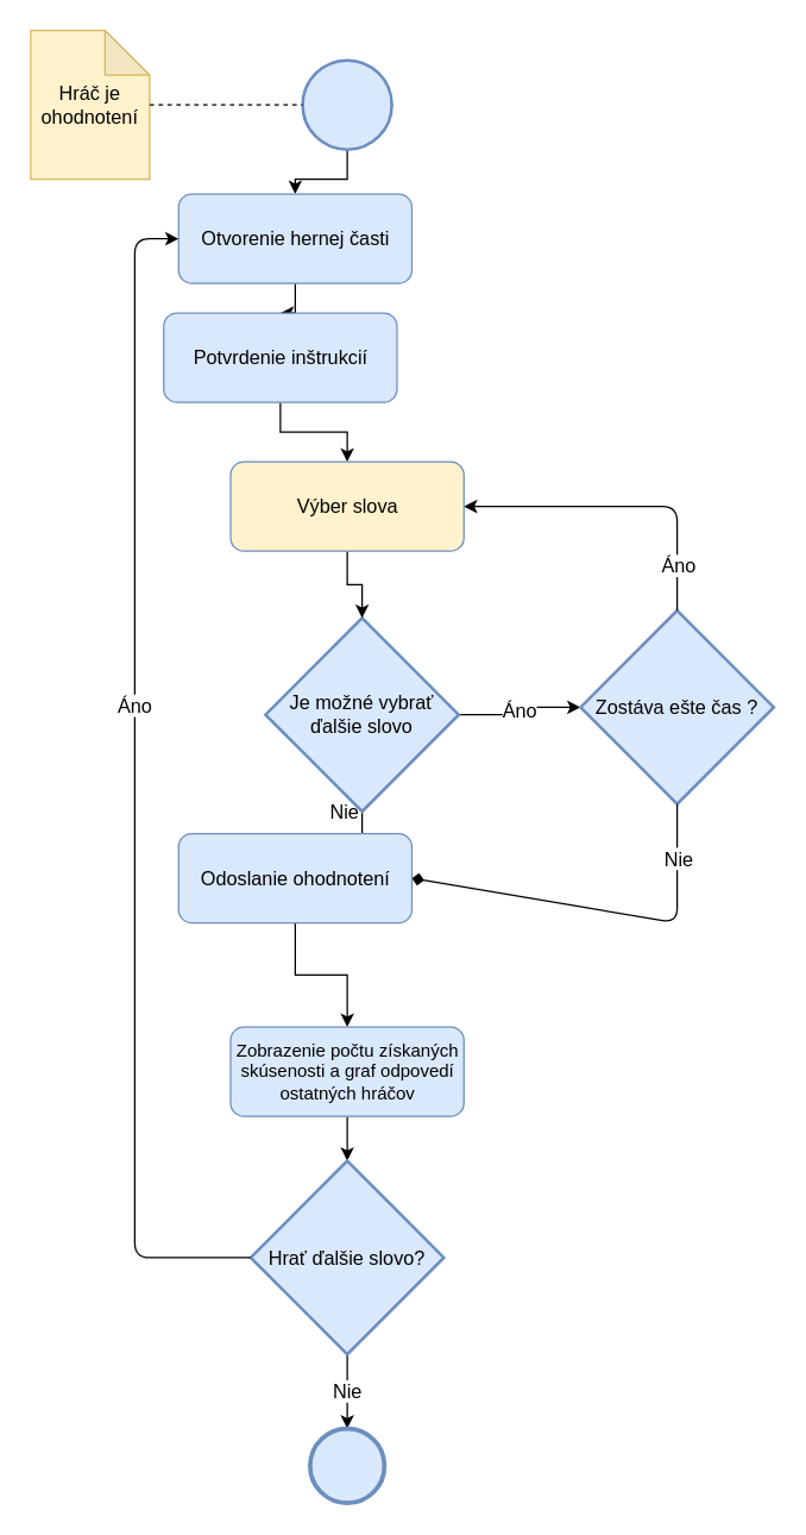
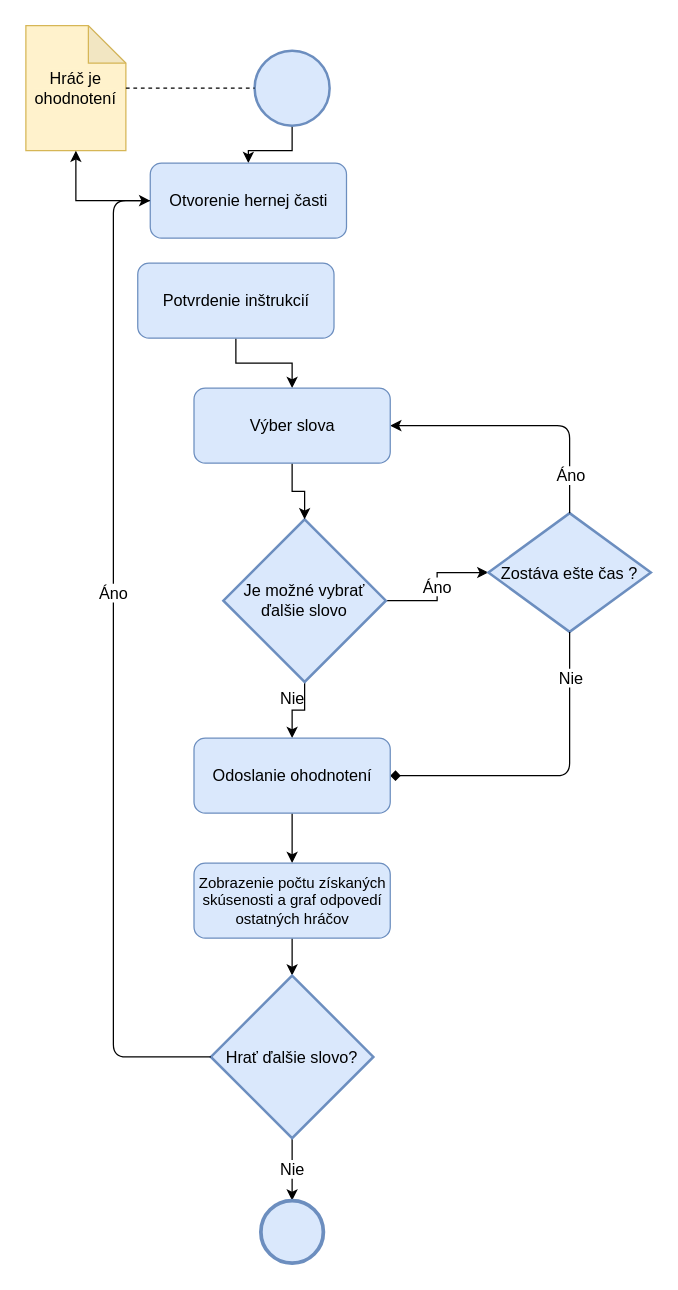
  <mxCell id="0" />
  <mxCell id="1" parent="0" />
  <mxCell id="2" value="&lt;font style=&quot;font-size: 13px; background-color: rgb(255, 242, 204);&quot;&gt;Hráč je ohodnotení&lt;/font&gt;" style="shape=note;whiteSpace=wrap;html=1;backgroundOutline=1;darkOpacity=0.05;fillColor=#FFF2CC;strokeColor=#d6b656;fontSize=13;" vertex="1" parent="1"><mxGeometry x="20" y="20" width="80" height="100" as="geometry" /></mxCell>
  <mxCell id="3" value="" style="edgeStyle=orthogonalEdgeStyle;rounded=0;orthogonalLoop=1;jettySize=auto;html=1;fontSize=13;" edge="1" parent="1" source="4" target="15"><mxGeometry relative="1" as="geometry" /></mxCell>
  <mxCell id="4" value="" style="strokeWidth=2;html=1;shape=mxgraph.flowchart.start_2;whiteSpace=wrap;fillColor=#dae8fc;strokeColor=#6c8ebf;" vertex="1" parent="1"><mxGeometry x="203" y="40" width="60" height="60" as="geometry" /></mxCell>
  <mxCell id="5" value="" style="endArrow=none;dashed=1;html=1;entryX=0;entryY=0.5;entryDx=0;entryDy=0;entryPerimeter=0;" edge="1" parent="1" source="2" target="4"><mxGeometry width="50" height="50" relative="1" as="geometry"><mxPoint x="20" y="190" as="sourcePoint" /><mxPoint x="70" y="140" as="targetPoint" /></mxGeometry></mxCell>
  <mxCell id="6" value="Áno" style="edgeStyle=orthogonalEdgeStyle;rounded=0;orthogonalLoop=1;jettySize=auto;html=1;entryX=0;entryY=0.5;entryDx=0;entryDy=0;entryPerimeter=0;fontSize=13;" edge="1" parent="1" source="8" target="9"><mxGeometry relative="1" as="geometry" /></mxCell>
  <mxCell id="7" value="Nie" style="edgeStyle=orthogonalEdgeStyle;rounded=0;orthogonalLoop=1;jettySize=auto;html=1;entryX=0.5;entryY=0;entryDx=0;entryDy=0;fontSize=13;" edge="1" parent="1" source="8" target="21"><mxGeometry x="0.191" y="-10" relative="1" as="geometry"><mxPoint x="233" y="664" as="targetPoint" /><mxPoint x="10" y="-10" as="offset" /></mxGeometry></mxCell>
  <mxCell id="8" value="&lt;font style=&quot;font-size: 13px;&quot;&gt;Je možné vybrať ďalšie slovo&lt;/font&gt;" style="strokeWidth=2;html=1;shape=mxgraph.flowchart.decision;whiteSpace=wrap;fillColor=#dae8fc;strokeColor=#6c8ebf;fontSize=13;" vertex="1" parent="1"><mxGeometry x="178" y="415" width="130" height="130" as="geometry" /></mxCell>
- <mxCell id="9" value="&lt;font style=&quot;font-size: 13px&quot;&gt;Zostáva ešte čas ?&lt;/font&gt;" style="strokeWidth=2;html=1;shape=mxgraph.flowchart.decision;whiteSpace=wrap;fillColor=#dae8fc;strokeColor=#6c8ebf;fontSize=13;" vertex="1" parent="1"><mxGeometry x="390" y="410" width="130" height="130" as="geometry" /></mxCell>
+ <mxCell id="9" value="&lt;font style=&quot;font-size: 13px&quot;&gt;Zostáva ešte čas ?&lt;/font&gt;" style="strokeWidth=2;html=1;shape=mxgraph.flowchart.decision;whiteSpace=wrap;fillColor=#dae8fc;strokeColor=#6c8ebf;fontSize=13;" vertex="1" parent="1"><mxGeometry x="390" y="410" width="130" height="95" as="geometry" /></mxCell>
  <mxCell id="10" value="" style="endArrow=classic;html=1;entryX=1;entryY=0.5;entryDx=0;entryDy=0;exitX=0.5;exitY=0;exitDx=0;exitDy=0;exitPerimeter=0;" edge="1" parent="1" source="9" target="19"><mxGeometry width="50" height="50" relative="1" as="geometry"><mxPoint x="20" y="631" as="sourcePoint" /><mxPoint x="312" y="381" as="targetPoint" /><Array as="points"><mxPoint x="455" y="340" /><mxPoint x="370" y="340" /></Array></mxGeometry></mxCell>
  <mxCell id="11" value="Áno" style="text;html=1;resizable=0;points=[];align=center;verticalAlign=middle;labelBackgroundColor=#ffffff;fontSize=13;" vertex="1" connectable="0" parent="10"><mxGeometry x="-0.412" y="19" relative="1" as="geometry"><mxPoint x="19" y="32" as="offset" /></mxGeometry></mxCell>
  <mxCell id="12" value="" style="endArrow=diamond;html=1;entryX=1;entryY=0.5;entryDx=0;entryDy=0;exitX=0.5;exitY=1;exitDx=0;exitDy=0;exitPerimeter=0;" edge="1" parent="1" source="9" target="21"><mxGeometry width="50" height="50" relative="1" as="geometry"><mxPoint x="20" y="810" as="sourcePoint" /><mxPoint x="312" y="694" as="targetPoint" /><Array as="points"><mxPoint x="455" y="620" /></Array></mxGeometry></mxCell>
  <mxCell id="13" value="Nie" style="text;html=1;resizable=0;points=[];align=center;verticalAlign=middle;labelBackgroundColor=#ffffff;fontSize=13;" vertex="1" connectable="0" parent="12"><mxGeometry x="-0.836" y="2" relative="1" as="geometry"><mxPoint x="-2" y="15" as="offset" /></mxGeometry></mxCell>
- <mxCell id="14" value="" style="edgeStyle=orthogonalEdgeStyle;rounded=0;orthogonalLoop=1;jettySize=auto;html=1;fontSize=13;" edge="1" parent="1" source="15" target="17"><mxGeometry relative="1" as="geometry" /></mxCell>
+ <mxCell id="14" value="" style="edgeStyle=orthogonalEdgeStyle;rounded=0;orthogonalLoop=1;jettySize=auto;html=1;fontSize=13;" edge="1" parent="1" source="15" target="2"><mxGeometry relative="1" as="geometry" /></mxCell>
  <mxCell id="15" value="&lt;span style=&quot;font-size: 13px;&quot;&gt;Otvorenie hernej časti&lt;/span&gt;" style="rounded=1;whiteSpace=wrap;html=1;fillColor=#dae8fc;strokeColor=#6c8ebf;fontSize=13;" vertex="1" parent="1"><mxGeometry x="119.5" y="130" width="157" height="60" as="geometry" /></mxCell>
  <mxCell id="16" value="" style="edgeStyle=orthogonalEdgeStyle;rounded=0;orthogonalLoop=1;jettySize=auto;html=1;fontSize=13;" edge="1" parent="1" source="17" target="19"><mxGeometry relative="1" as="geometry" /></mxCell>
  <mxCell id="17" value="&lt;span style=&quot;font-size: 13px;&quot;&gt;Potvrdenie inštrukcií&lt;/span&gt;&lt;br style=&quot;font-size: 13px;&quot;&gt;" style="rounded=1;whiteSpace=wrap;html=1;fillColor=#dae8fc;strokeColor=#6c8ebf;fontSize=13;" vertex="1" parent="1"><mxGeometry x="109.5" y="210" width="157" height="60" as="geometry" /></mxCell>
  <mxCell id="18" value="" style="edgeStyle=orthogonalEdgeStyle;rounded=0;orthogonalLoop=1;jettySize=auto;html=1;fontSize=13;" edge="1" parent="1" source="19" target="8"><mxGeometry relative="1" as="geometry" /></mxCell>
- <mxCell id="19" value="&lt;span style=&quot;font-size: 13px;&quot;&gt;Výber slova&lt;/span&gt;&lt;br style=&quot;font-size: 13px;&quot;&gt;" style="rounded=1;whiteSpace=wrap;html=1;fillColor=#fff2cc;strokeColor=#6c8ebf;fontSize=13;" vertex="1" parent="1"><mxGeometry x="154.5" y="310" width="157" height="60" as="geometry" /></mxCell>
+ <mxCell id="19" value="&lt;span style=&quot;font-size: 13px;&quot;&gt;Výber slova&lt;/span&gt;&lt;br style=&quot;font-size: 13px;&quot;&gt;" style="rounded=1;whiteSpace=wrap;html=1;fillColor=#dae8fc;strokeColor=#6c8ebf;fontSize=13;" vertex="1" parent="1"><mxGeometry x="154.5" y="310" width="157" height="60" as="geometry" /></mxCell>
  <mxCell id="20" style="edgeStyle=orthogonalEdgeStyle;rounded=0;orthogonalLoop=1;jettySize=auto;html=1;fontSize=13;entryX=0.5;entryY=0;entryDx=0;entryDy=0;" edge="1" parent="1" source="21" target="23"><mxGeometry relative="1" as="geometry"><mxPoint x="233" y="750" as="targetPoint" /></mxGeometry></mxCell>
- <mxCell id="21" value="&lt;span style=&quot;font-size: 13px;&quot;&gt;Odoslanie ohodnotení&lt;/span&gt;&lt;br style=&quot;font-size: 13px;&quot;&gt;" style="rounded=1;whiteSpace=wrap;html=1;fillColor=#dae8fc;strokeColor=#6c8ebf;fontSize=13;" vertex="1" parent="1"><mxGeometry x="119.5" y="560" width="157" height="60" as="geometry" /></mxCell>
+ <mxCell id="21" value="&lt;span style=&quot;font-size: 13px;&quot;&gt;Odoslanie ohodnotení&lt;/span&gt;&lt;br style=&quot;font-size: 13px;&quot;&gt;" style="rounded=1;whiteSpace=wrap;html=1;fillColor=#dae8fc;strokeColor=#6c8ebf;fontSize=13;" vertex="1" parent="1"><mxGeometry x="154.5" y="590" width="157" height="60" as="geometry" /></mxCell>
  <mxCell id="22" value="" style="edgeStyle=orthogonalEdgeStyle;rounded=0;orthogonalLoop=1;jettySize=auto;html=1;fontSize=13;" edge="1" parent="1" source="23" target="25"><mxGeometry relative="1" as="geometry" /></mxCell>
  <mxCell id="23" value="&lt;span style=&quot;font-size: 12px;&quot;&gt;Zobrazenie počtu získaných skúsenosti a graf odpovedí ostatných hráčov&lt;/span&gt;&lt;br style=&quot;font-size: 12px;&quot;&gt;" style="rounded=1;whiteSpace=wrap;html=1;fillColor=#dae8fc;strokeColor=#6c8ebf;fontSize=12;" vertex="1" parent="1"><mxGeometry x="154.5" y="690" width="157" height="60" as="geometry" /></mxCell>
  <mxCell id="24" value="Nie" style="edgeStyle=orthogonalEdgeStyle;rounded=0;orthogonalLoop=1;jettySize=auto;html=1;fontSize=13;entryX=0.5;entryY=0;entryDx=0;entryDy=0;" edge="1" parent="1" source="25" target="27"><mxGeometry x="-0.001" relative="1" as="geometry"><mxPoint x="233" y="940" as="targetPoint" /><mxPoint as="offset" /></mxGeometry></mxCell>
  <mxCell id="25" value="&lt;font style=&quot;font-size: 13px&quot;&gt;Hrať &lt;font style=&quot;font-size: 13px&quot;&gt;ďalšie &lt;/font&gt;slovo?&lt;/font&gt;" style="strokeWidth=2;html=1;shape=mxgraph.flowchart.decision;whiteSpace=wrap;fillColor=#dae8fc;strokeColor=#6c8ebf;" vertex="1" parent="1"><mxGeometry x="168" y="780" width="130" height="130" as="geometry" /></mxCell>
  <mxCell id="26" value="Áno" style="endArrow=classic;html=1;fontSize=13;entryX=0;entryY=0.5;entryDx=0;entryDy=0;exitX=0;exitY=0.5;exitDx=0;exitDy=0;exitPerimeter=0;" edge="1" parent="1" source="25" target="15"><mxGeometry x="0.133" width="50" height="50" relative="1" as="geometry"><mxPoint x="20" y="1050" as="sourcePoint" /><mxPoint x="90" y="460" as="targetPoint" /><Array as="points"><mxPoint x="90" y="845" /><mxPoint x="90" y="160" /></Array><mxPoint as="offset" /></mxGeometry></mxCell>
  <mxCell id="27" value="" style="shape=mxgraph.bpmn.shape;html=1;verticalLabelPosition=bottom;labelBackgroundColor=#ffffff;verticalAlign=top;align=center;perimeter=ellipsePerimeter;outlineConnect=0;outline=end;symbol=general;fillColor=#dae8fc;fontSize=13;strokeColor=#6c8ebf;" vertex="1" parent="1"><mxGeometry x="208" y="960" width="50" height="50" as="geometry" /></mxCell>
